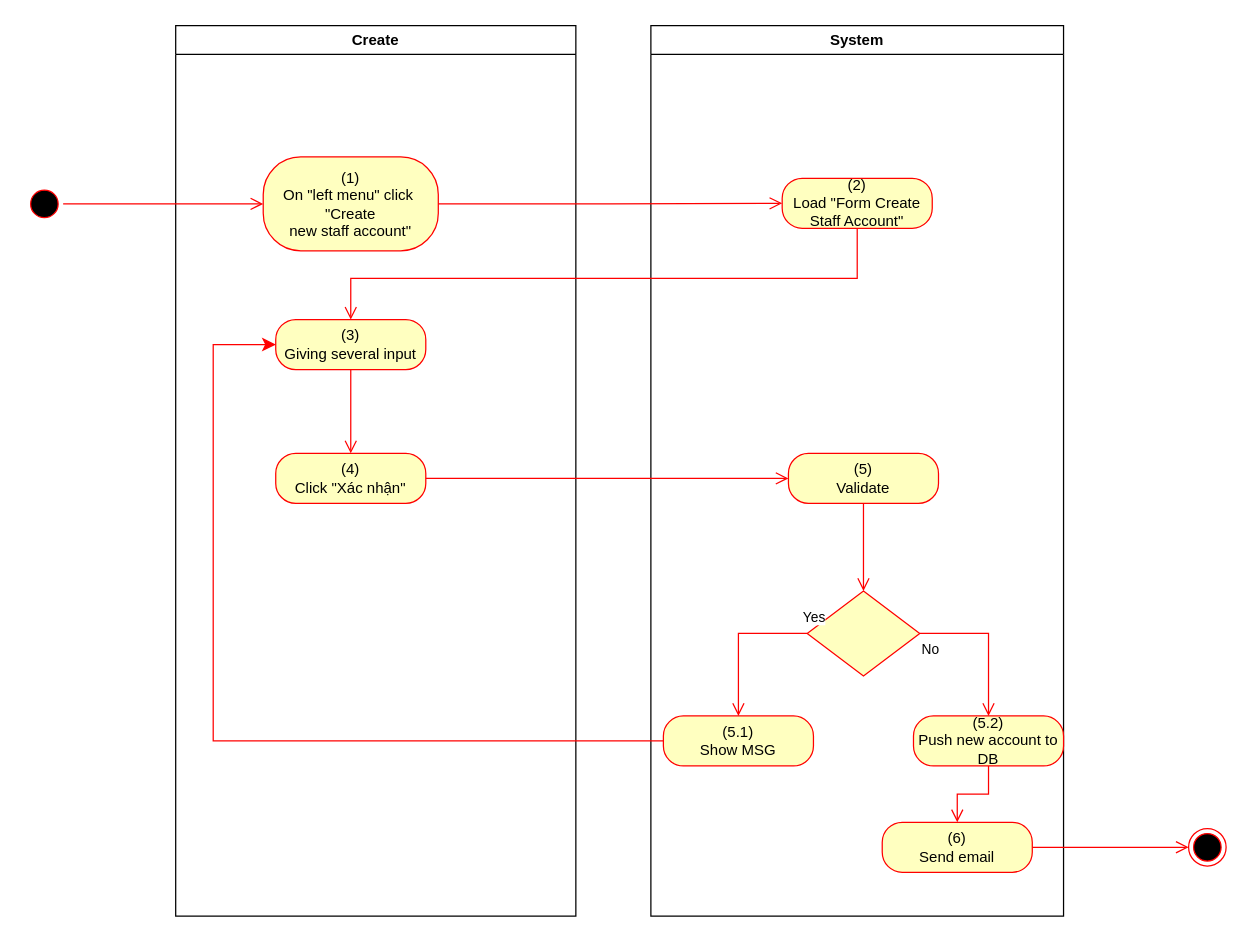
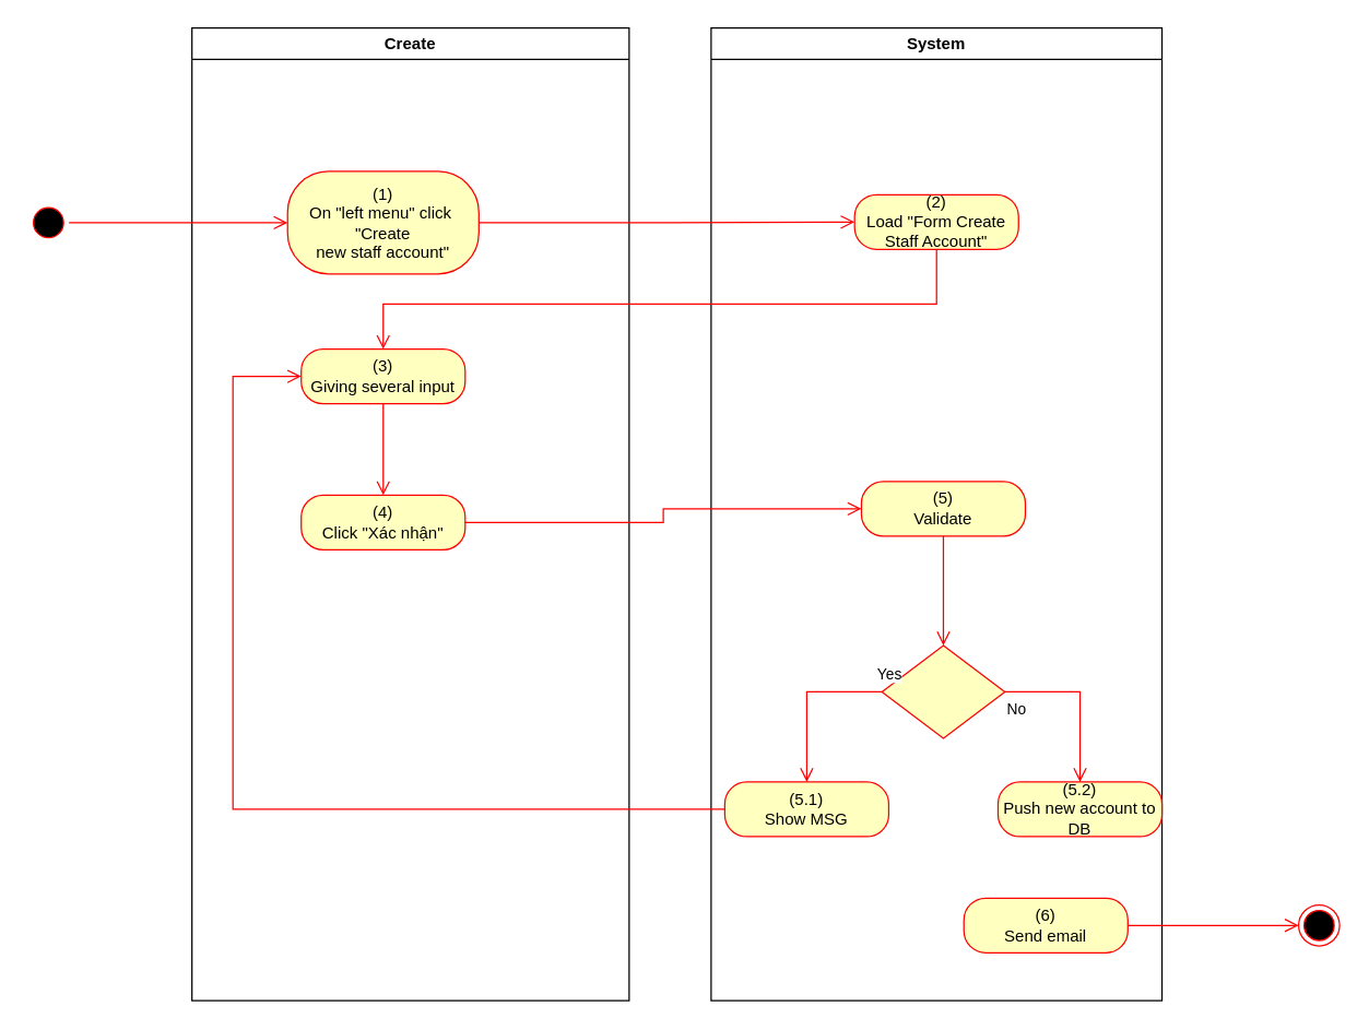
  <mxCell id="0" />
  <mxCell id="1" parent="0" />
  <mxCell id="2" value="Create" style="swimlane;whiteSpace=wrap" parent="1" vertex="1"><mxGeometry x="140" y="20" width="320" height="712" as="geometry"><mxRectangle x="120" y="128" width="60" height="23" as="alternateBounds" /></mxGeometry></mxCell>
  <mxCell id="3" value="&lt;span&gt;(1)&lt;/span&gt;&lt;br style=&quot;padding: 0px ; margin: 0px&quot;&gt;&lt;span&gt;On &quot;left menu&quot; click&amp;nbsp;&lt;/span&gt;&lt;br style=&quot;padding: 0px ; margin: 0px&quot;&gt;&lt;span&gt;&quot;Create&lt;/span&gt;&lt;br style=&quot;padding: 0px ; margin: 0px&quot;&gt;&lt;span&gt;new staff account&quot;&lt;/span&gt;" style="rounded=1;whiteSpace=wrap;html=1;arcSize=40;fontColor=#000000;fillColor=#ffffc0;strokeColor=#ff0000;" parent="2" vertex="1"><mxGeometry x="70" y="105" width="140" height="75" as="geometry" /></mxCell>
  <mxCell id="4" value="(3)&lt;br&gt;Giving several input" style="rounded=1;whiteSpace=wrap;html=1;arcSize=40;fontColor=#000000;fillColor=#ffffc0;strokeColor=#ff0000;" parent="2" vertex="1"><mxGeometry x="80" y="235" width="120" height="40" as="geometry" /></mxCell>
  <mxCell id="5" value="" style="edgeStyle=orthogonalEdgeStyle;html=1;verticalAlign=bottom;endArrow=open;endSize=8;strokeColor=#ff0000;rounded=0;entryX=0.5;entryY=0;entryDx=0;entryDy=0;" parent="2" source="4" target="6" edge="1"><mxGeometry relative="1" as="geometry"><mxPoint x="140" y="335" as="targetPoint" /></mxGeometry></mxCell>
  <mxCell id="6" value="(4)&lt;br&gt;Click &quot;Xác nhận&quot;" style="rounded=1;whiteSpace=wrap;html=1;arcSize=40;fontColor=#000000;fillColor=#ffffc0;strokeColor=#ff0000;" parent="2" vertex="1"><mxGeometry x="80" y="342" width="120" height="40" as="geometry" /></mxCell>
  <mxCell id="7" value="System" style="swimlane;whiteSpace=wrap;startSize=23;" parent="1" vertex="1"><mxGeometry x="520" y="20" width="330" height="712" as="geometry" /></mxCell>
  <mxCell id="8" value="(2)&lt;br&gt;Load &quot;Form Create Staff Account&quot;" style="rounded=1;whiteSpace=wrap;html=1;arcSize=40;fontColor=#000000;fillColor=#ffffc0;strokeColor=#ff0000;" parent="7" vertex="1"><mxGeometry x="105" y="122" width="120" height="40" as="geometry" /></mxCell>
- <mxCell id="9" value="(5)&lt;br&gt;Validate" style="rounded=1;whiteSpace=wrap;html=1;arcSize=40;fontColor=#000000;fillColor=#ffffc0;strokeColor=#ff0000;" parent="7" vertex="1"><mxGeometry x="110" y="342" width="120" height="40" as="geometry" /></mxCell>
+ <mxCell id="9" value="(5)&lt;br&gt;Validate" style="rounded=1;whiteSpace=wrap;html=1;arcSize=40;fontColor=#000000;fillColor=#ffffc0;strokeColor=#ff0000;" parent="7" vertex="1"><mxGeometry x="110" y="332" width="120" height="40" as="geometry" /></mxCell>
  <mxCell id="10" value="" style="edgeStyle=orthogonalEdgeStyle;html=1;verticalAlign=bottom;endArrow=open;endSize=8;strokeColor=#ff0000;rounded=0;entryX=0.5;entryY=0;entryDx=0;entryDy=0;" parent="7" source="9" target="11" edge="1"><mxGeometry relative="1" as="geometry"><mxPoint x="165" y="442" as="targetPoint" /></mxGeometry></mxCell>
  <mxCell id="11" value="" style="rhombus;whiteSpace=wrap;html=1;fillColor=#ffffc0;strokeColor=#ff0000;" parent="7" vertex="1"><mxGeometry x="125" y="452" width="90" height="68" as="geometry" /></mxCell>
  <mxCell id="12" value="No" style="edgeStyle=orthogonalEdgeStyle;html=1;align=left;verticalAlign=top;endArrow=open;endSize=8;strokeColor=#ff0000;rounded=0;exitX=1;exitY=0.5;exitDx=0;exitDy=0;" parent="7" source="11" target="13" edge="1"><mxGeometry x="-1" relative="1" as="geometry"><mxPoint x="170" y="552" as="targetPoint" /></mxGeometry></mxCell>
  <mxCell id="13" value="(5.2)&lt;br&gt;Push new account to DB" style="rounded=1;whiteSpace=wrap;html=1;arcSize=40;fontColor=#000000;fillColor=#ffffc0;strokeColor=#ff0000;" parent="7" vertex="1"><mxGeometry x="210" y="552" width="120" height="40" as="geometry" /></mxCell>
  <mxCell id="14" value="(6)&lt;br&gt;Send email" style="rounded=1;whiteSpace=wrap;html=1;arcSize=40;fontColor=#000000;fillColor=#ffffc0;strokeColor=#ff0000;" parent="7" vertex="1"><mxGeometry x="185" y="637" width="120" height="40" as="geometry" /></mxCell>
- <mxCell id="15" value="" style="edgeStyle=orthogonalEdgeStyle;html=1;verticalAlign=bottom;endArrow=open;endSize=8;strokeColor=#ff0000;rounded=0;exitX=0.5;exitY=1;exitDx=0;exitDy=0;entryX=0.5;entryY=0;entryDx=0;entryDy=0;" parent="7" source="13" target="14" edge="1"><mxGeometry relative="1" as="geometry"><mxPoint x="170" y="642" as="targetPoint" /></mxGeometry></mxCell>
  <mxCell id="16" value="(5.1)&lt;br&gt;Show MSG" style="rounded=1;whiteSpace=wrap;html=1;arcSize=40;fontColor=#000000;fillColor=#ffffc0;strokeColor=#ff0000;" parent="7" vertex="1"><mxGeometry x="10" y="552" width="120" height="40" as="geometry" /></mxCell>
  <mxCell id="17" value="Yes" style="edgeStyle=orthogonalEdgeStyle;html=1;align=left;verticalAlign=bottom;endArrow=open;endSize=8;strokeColor=#ff0000;rounded=0;entryX=0.5;entryY=0;entryDx=0;entryDy=0;" parent="7" source="11" target="16" edge="1"><mxGeometry x="-0.91" y="-4" relative="1" as="geometry"><mxPoint x="70" y="552" as="targetPoint" /><Array as="points"><mxPoint x="70" y="486" /></Array><mxPoint as="offset" /></mxGeometry></mxCell>
  <mxCell id="18" value="" style="ellipse;html=1;shape=startState;fillColor=#000000;strokeColor=#ff0000;" parent="1" vertex="1"><mxGeometry x="20" y="147.5" width="30" height="30" as="geometry" /></mxCell>
  <mxCell id="19" value="" style="edgeStyle=orthogonalEdgeStyle;html=1;verticalAlign=bottom;endArrow=open;endSize=8;strokeColor=#ff0000;rounded=0;entryX=0;entryY=0.5;entryDx=0;entryDy=0;" parent="1" source="18" target="3" edge="1"><mxGeometry relative="1" as="geometry"><mxPoint x="200" y="145" as="targetPoint" /></mxGeometry></mxCell>
  <mxCell id="20" value="" style="edgeStyle=orthogonalEdgeStyle;html=1;verticalAlign=bottom;endArrow=open;endSize=8;strokeColor=#ff0000;rounded=0;entryX=0;entryY=0.5;entryDx=0;entryDy=0;" parent="1" source="3" target="8" edge="1"><mxGeometry relative="1" as="geometry"><mxPoint x="600" y="163" as="targetPoint" /></mxGeometry></mxCell>
  <mxCell id="21" value="" style="edgeStyle=orthogonalEdgeStyle;html=1;verticalAlign=bottom;endArrow=open;endSize=8;strokeColor=#ff0000;rounded=0;entryX=0.5;entryY=0;entryDx=0;entryDy=0;" parent="1" source="8" target="4" edge="1"><mxGeometry relative="1" as="geometry"><mxPoint x="685" y="242" as="targetPoint" /><Array as="points"><mxPoint x="685" y="222" /><mxPoint x="280" y="222" /></Array></mxGeometry></mxCell>
  <mxCell id="22" value="" style="edgeStyle=orthogonalEdgeStyle;html=1;verticalAlign=bottom;endArrow=open;endSize=8;strokeColor=#ff0000;rounded=0;entryX=0;entryY=0.5;entryDx=0;entryDy=0;" parent="1" source="6" target="9" edge="1"><mxGeometry relative="1" as="geometry"><mxPoint x="280" y="462" as="targetPoint" /></mxGeometry></mxCell>
  <mxCell id="23" value="" style="ellipse;html=1;shape=endState;fillColor=#000000;strokeColor=#ff0000;" parent="1" vertex="1"><mxGeometry x="950" y="662" width="30" height="30" as="geometry" /></mxCell>
  <mxCell id="24" value="" style="edgeStyle=orthogonalEdgeStyle;html=1;verticalAlign=bottom;endArrow=open;endSize=8;strokeColor=#ff0000;rounded=0;exitX=1;exitY=0.5;exitDx=0;exitDy=0;entryX=0;entryY=0.5;entryDx=0;entryDy=0;" parent="1" source="14" target="23" edge="1"><mxGeometry relative="1" as="geometry"><mxPoint x="820" y="652" as="targetPoint" /><mxPoint x="820" y="592" as="sourcePoint" /></mxGeometry></mxCell>
- <mxCell id="25" value="" style="edgeStyle=orthogonalEdgeStyle;html=1;verticalAlign=bottom;endArrow=classic;endSize=8;strokeColor=#ff0000;rounded=0;entryX=0;entryY=0.5;entryDx=0;entryDy=0;" parent="1" source="16" target="4" edge="1"><mxGeometry relative="1" as="geometry"><mxPoint x="590" y="672" as="targetPoint" /><Array as="points"><mxPoint x="170" y="592" /><mxPoint x="170" y="275" /></Array></mxGeometry></mxCell>
+ <mxCell id="25" value="" style="edgeStyle=orthogonalEdgeStyle;html=1;verticalAlign=bottom;endArrow=open;endSize=8;strokeColor=#ff0000;rounded=0;entryX=0;entryY=0.5;entryDx=0;entryDy=0;" parent="1" source="16" target="4" edge="1"><mxGeometry relative="1" as="geometry"><mxPoint x="590" y="672" as="targetPoint" /><Array as="points"><mxPoint x="170" y="592" /><mxPoint x="170" y="275" /></Array></mxGeometry></mxCell>
